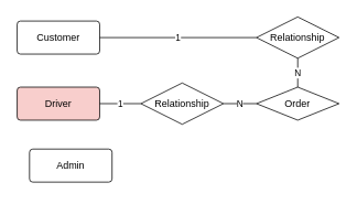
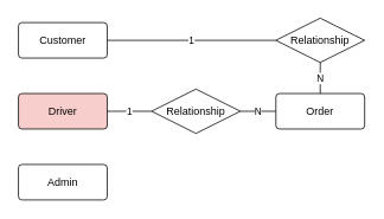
  <mxCell id="0" />
  <mxCell id="1" parent="0" />
  <mxCell id="2" value="Driver" style="rounded=1;arcSize=10;whiteSpace=wrap;html=1;align=center;fillColor=#f8cecc;" parent="1" vertex="1"><mxGeometry x="20" y="105" width="100" height="40" as="geometry" /></mxCell>
  <mxCell id="3" value="Customer" style="rounded=1;arcSize=10;whiteSpace=wrap;html=1;align=center;" parent="1" vertex="1"><mxGeometry x="20" y="25" width="100" height="40" as="geometry" /></mxCell>
- <mxCell id="4" value="Admin" style="rounded=1;arcSize=10;whiteSpace=wrap;html=1;align=center;" parent="1" vertex="1"><mxGeometry x="35" y="180" width="100" height="40" as="geometry" /></mxCell>
- <mxCell id="5" value="Order" style="rhombus;arcSize=10;whiteSpace=wrap;html=1;align=center;" parent="1" vertex="1"><mxGeometry x="310" y="105" width="100" height="40" as="geometry" /></mxCell>
+ <mxCell id="4" value="Admin" style="rounded=1;arcSize=10;whiteSpace=wrap;html=1;align=center;" parent="1" vertex="1"><mxGeometry x="20" y="185" width="100" height="40" as="geometry" /></mxCell>
+ <mxCell id="5" value="Order" style="rounded=1;arcSize=10;whiteSpace=wrap;html=1;align=center;" parent="1" vertex="1"><mxGeometry x="310" y="105" width="100" height="40" as="geometry" /></mxCell>
  <mxCell id="6" value="Relationship" style="shape=rhombus;perimeter=rhombusPerimeter;whiteSpace=wrap;html=1;align=center;" parent="1" vertex="1"><mxGeometry x="170" y="100" width="100" height="50" as="geometry" /></mxCell>
  <mxCell id="7" value="Relationship" style="shape=rhombus;perimeter=rhombusPerimeter;whiteSpace=wrap;html=1;align=center;" parent="1" vertex="1"><mxGeometry x="310" y="20" width="100" height="50" as="geometry" /></mxCell>
  <mxCell id="8" value="N" style="endArrow=none;html=1;rounded=0;exitX=0.5;exitY=1;exitDx=0;exitDy=0;entryX=0.5;entryY=0;entryDx=0;entryDy=0;" parent="1" source="7" target="5" edge="1"><mxGeometry relative="1" as="geometry"><mxPoint x="260" y="195" as="sourcePoint" /><mxPoint x="420" y="195" as="targetPoint" /></mxGeometry></mxCell>
  <mxCell id="9" value="1" style="endArrow=none;html=1;rounded=0;exitX=1;exitY=0.5;exitDx=0;exitDy=0;entryX=0;entryY=0.5;entryDx=0;entryDy=0;" parent="1" source="3" target="7" edge="1"><mxGeometry relative="1" as="geometry"><mxPoint x="370" y="75" as="sourcePoint" /><mxPoint x="370" y="115" as="targetPoint" /></mxGeometry></mxCell>
  <mxCell id="10" value="1" style="endArrow=none;html=1;rounded=0;exitX=1;exitY=0.5;exitDx=0;exitDy=0;entryX=0;entryY=0.5;entryDx=0;entryDy=0;" parent="1" source="2" target="6" edge="1"><mxGeometry relative="1" as="geometry"><mxPoint x="130" y="55" as="sourcePoint" /><mxPoint x="320" y="55" as="targetPoint" /></mxGeometry></mxCell>
  <mxCell id="11" value="N" style="endArrow=none;html=1;rounded=0;exitX=1;exitY=0.5;exitDx=0;exitDy=0;entryX=0;entryY=0.5;entryDx=0;entryDy=0;" parent="1" source="6" target="5" edge="1"><mxGeometry relative="1" as="geometry"><mxPoint x="140" y="65" as="sourcePoint" /><mxPoint x="330" y="65" as="targetPoint" /></mxGeometry></mxCell>
